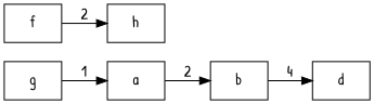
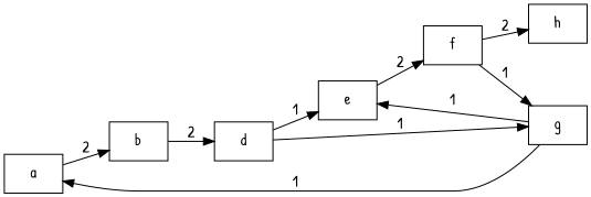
  digraph {
    fontname="Patrick Hand"
    rankdir=LR
    node [fontname="Patrick Hand" shape=box]
    edge [fontname="Patrick Hand"]
    a
    b
    d
+   e
    g
    f
    h
    a -> b [label=2]
-   b -> d [label=4]
+   b -> d [label=2]
+   d -> e [label=1]
+   d -> g [label=1]
+   e -> f [label=2]
    g -> a [label=1]
+   g -> e [label=1]
+   f -> g [label=1]
    f -> h [label=2]
  }
